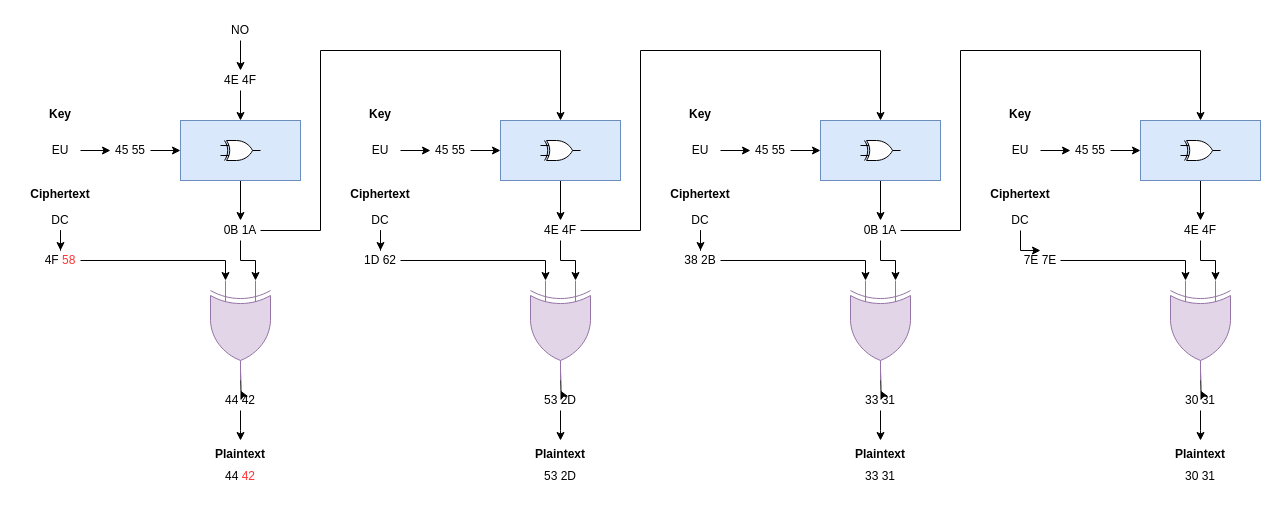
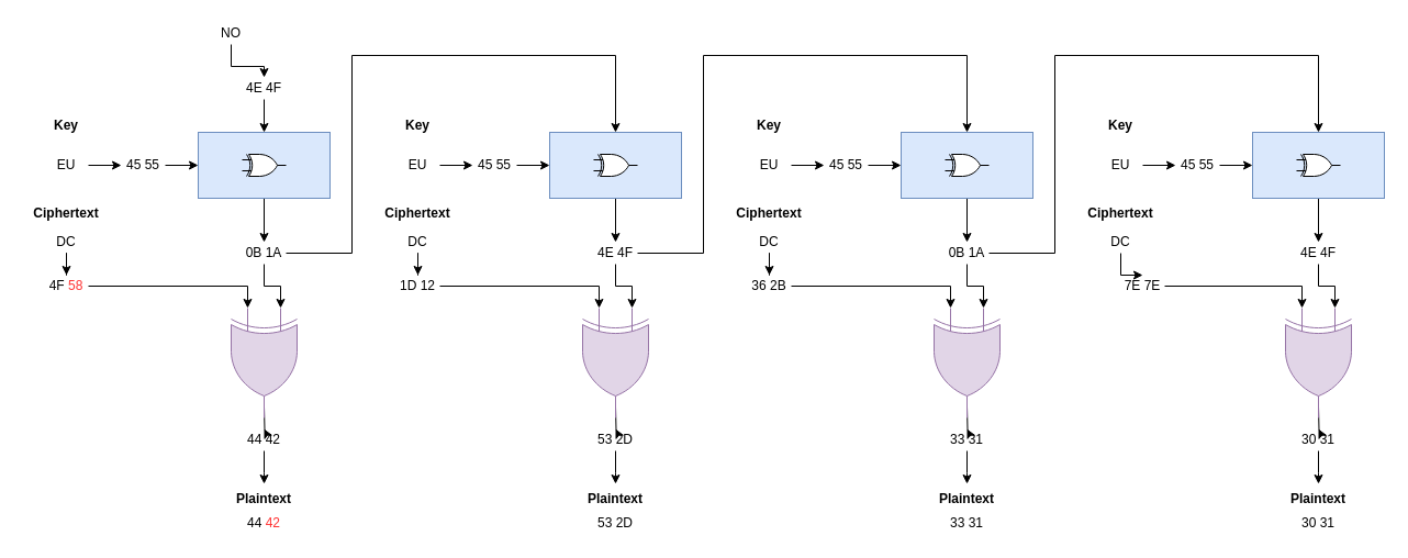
  <mxCell id="0" />
  <mxCell id="1" parent="0" />
  <mxCell id="2" style="edgeStyle=orthogonalEdgeStyle;rounded=0;orthogonalLoop=1;jettySize=auto;html=1;entryX=0.5;entryY=0;entryDx=0;entryDy=0;" edge="1" parent="1" source="3" target="7"><mxGeometry relative="1" as="geometry" /></mxCell>
  <mxCell id="3" value="DC" style="text;html=1;strokeColor=none;fillColor=none;align=center;verticalAlign=middle;whiteSpace=wrap;rounded=0;" vertex="1" parent="1"><mxGeometry x="25" y="210" width="70" height="20" as="geometry" /></mxCell>
  <mxCell id="4" style="edgeStyle=orthogonalEdgeStyle;rounded=0;orthogonalLoop=1;jettySize=auto;html=1;" edge="1" parent="1" target="14"><mxGeometry relative="1" as="geometry"><mxPoint x="240" y="370" as="sourcePoint" /></mxGeometry></mxCell>
  <mxCell id="5" value="" style="verticalLabelPosition=bottom;shadow=0;dashed=0;align=center;html=1;verticalAlign=top;shape=mxgraph.electrical.logic_gates.logic_gate;operation=xor;rotation=90;fillColor=#e1d5e7;strokeColor=#9673a6;" vertex="1" parent="1"><mxGeometry x="190" y="300" width="100" height="60" as="geometry" /></mxCell>
  <mxCell id="6" style="edgeStyle=orthogonalEdgeStyle;rounded=0;orthogonalLoop=1;jettySize=auto;html=1;entryX=0;entryY=0.75;entryDx=0;entryDy=0;entryPerimeter=0;" edge="1" parent="1" source="7" target="5"><mxGeometry relative="1" as="geometry" /></mxCell>
  <mxCell id="7" value="4F &lt;font color=&quot;#ff3333&quot;&gt;58&lt;/font&gt;" style="text;html=1;strokeColor=none;fillColor=none;align=center;verticalAlign=middle;whiteSpace=wrap;rounded=0;" vertex="1" parent="1"><mxGeometry x="40" y="250" width="40" height="20" as="geometry" /></mxCell>
  <mxCell id="8" value="Ciphertext" style="text;align=center;fontStyle=1;verticalAlign=middle;spacingLeft=3;spacingRight=3;strokeColor=none;rotatable=0;points=[[0,0.5],[1,0.5]];portConstraint=eastwest;" vertex="1" parent="1"><mxGeometry x="20" y="180" width="80" height="26" as="geometry" /></mxCell>
  <mxCell id="9" style="edgeStyle=orthogonalEdgeStyle;rounded=0;orthogonalLoop=1;jettySize=auto;html=1;" edge="1" parent="1" source="10" target="12"><mxGeometry relative="1" as="geometry" /></mxCell>
- <mxCell id="10" value="NO" style="text;html=1;strokeColor=none;fillColor=none;align=center;verticalAlign=middle;whiteSpace=wrap;rounded=0;" vertex="1" parent="1"><mxGeometry x="220" y="20" width="40" height="20" as="geometry" /></mxCell>
+ <mxCell id="10" value="NO" style="text;html=1;strokeColor=none;fillColor=none;align=center;verticalAlign=middle;whiteSpace=wrap;rounded=0;" vertex="1" parent="1"><mxGeometry x="190" y="20" width="40" height="20" as="geometry" /></mxCell>
  <mxCell id="11" style="edgeStyle=orthogonalEdgeStyle;rounded=0;orthogonalLoop=1;jettySize=auto;html=1;entryX=0.5;entryY=0;entryDx=0;entryDy=0;" edge="1" parent="1" source="12" target="17"><mxGeometry relative="1" as="geometry" /></mxCell>
  <mxCell id="12" value="4E 4F" style="text;html=1;strokeColor=none;fillColor=none;align=center;verticalAlign=middle;whiteSpace=wrap;rounded=0;" vertex="1" parent="1"><mxGeometry x="220" y="70" width="40" height="20" as="geometry" /></mxCell>
  <mxCell id="13" style="edgeStyle=orthogonalEdgeStyle;rounded=0;orthogonalLoop=1;jettySize=auto;html=1;" edge="1" parent="1" source="14"><mxGeometry relative="1" as="geometry"><mxPoint x="240" y="440" as="targetPoint" /></mxGeometry></mxCell>
  <mxCell id="14" value="44 42" style="text;html=1;strokeColor=none;fillColor=none;align=center;verticalAlign=middle;whiteSpace=wrap;rounded=0;" vertex="1" parent="1"><mxGeometry x="220" y="390" width="40" height="20" as="geometry" /></mxCell>
  <mxCell id="15" style="edgeStyle=orthogonalEdgeStyle;rounded=0;orthogonalLoop=1;jettySize=auto;html=1;entryX=0;entryY=0.75;entryDx=0;entryDy=0;entryPerimeter=0;" edge="1" parent="1" source="17" target="23"><mxGeometry relative="1" as="geometry"><Array as="points"><mxPoint x="200" y="155" /><mxPoint x="200" y="155" /></Array></mxGeometry></mxCell>
  <mxCell id="16" style="edgeStyle=orthogonalEdgeStyle;rounded=0;orthogonalLoop=1;jettySize=auto;html=1;" edge="1" parent="1" source="17" target="26"><mxGeometry relative="1" as="geometry" /></mxCell>
  <mxCell id="17" value="" style="rounded=0;whiteSpace=wrap;html=1;fillColor=#dae8fc;strokeColor=#6c8ebf;" vertex="1" parent="1"><mxGeometry x="180" y="120" width="120" height="60" as="geometry" /></mxCell>
  <mxCell id="18" value="Key" style="text;align=center;fontStyle=1;verticalAlign=middle;spacingLeft=3;spacingRight=3;strokeColor=none;rotatable=0;points=[[0,0.5],[1,0.5]];portConstraint=eastwest;" vertex="1" parent="1"><mxGeometry x="20" y="100" width="80" height="26" as="geometry" /></mxCell>
  <mxCell id="19" style="edgeStyle=orthogonalEdgeStyle;rounded=0;orthogonalLoop=1;jettySize=auto;html=1;" edge="1" parent="1" source="20" target="22"><mxGeometry relative="1" as="geometry" /></mxCell>
  <mxCell id="20" value="EU" style="text;html=1;strokeColor=none;fillColor=none;align=center;verticalAlign=middle;whiteSpace=wrap;rounded=0;" vertex="1" parent="1"><mxGeometry x="40" y="140" width="40" height="20" as="geometry" /></mxCell>
  <mxCell id="21" style="edgeStyle=orthogonalEdgeStyle;rounded=0;orthogonalLoop=1;jettySize=auto;html=1;entryX=0;entryY=0.5;entryDx=0;entryDy=0;" edge="1" parent="1" source="22" target="17"><mxGeometry relative="1" as="geometry" /></mxCell>
  <mxCell id="22" value="45 55" style="text;html=1;strokeColor=none;fillColor=none;align=center;verticalAlign=middle;whiteSpace=wrap;rounded=0;" vertex="1" parent="1"><mxGeometry x="110" y="140" width="40" height="20" as="geometry" /></mxCell>
  <mxCell id="23" value="" style="verticalLabelPosition=bottom;shadow=0;dashed=0;align=center;html=1;verticalAlign=top;shape=mxgraph.electrical.logic_gates.logic_gate;operation=xor;" vertex="1" parent="1"><mxGeometry x="220" y="140" width="40" height="20" as="geometry" /></mxCell>
  <mxCell id="24" style="edgeStyle=orthogonalEdgeStyle;rounded=0;orthogonalLoop=1;jettySize=auto;html=1;entryX=0;entryY=0.25;entryDx=0;entryDy=0;entryPerimeter=0;" edge="1" parent="1" source="26" target="5"><mxGeometry relative="1" as="geometry" /></mxCell>
  <mxCell id="25" style="edgeStyle=orthogonalEdgeStyle;rounded=0;orthogonalLoop=1;jettySize=auto;html=1;entryX=0.5;entryY=0;entryDx=0;entryDy=0;" edge="1" parent="1" source="26" target="41"><mxGeometry relative="1" as="geometry"><Array as="points"><mxPoint x="320" y="230" /><mxPoint x="320" y="50" /><mxPoint x="560" y="50" /></Array></mxGeometry></mxCell>
  <mxCell id="26" value="0B 1A" style="text;html=1;strokeColor=none;fillColor=none;align=center;verticalAlign=middle;whiteSpace=wrap;rounded=0;" vertex="1" parent="1"><mxGeometry x="220" y="220" width="40" height="20" as="geometry" /></mxCell>
  <mxCell id="27" value="Plaintext" style="text;align=center;fontStyle=1;verticalAlign=middle;spacingLeft=3;spacingRight=3;strokeColor=none;rotatable=0;points=[[0,0.5],[1,0.5]];portConstraint=eastwest;" vertex="1" parent="1"><mxGeometry x="200" y="440" width="80" height="26" as="geometry" /></mxCell>
  <mxCell id="28" value="44 &lt;font color=&quot;#ff3333&quot;&gt;42&lt;/font&gt;" style="text;html=1;strokeColor=none;fillColor=none;align=center;verticalAlign=middle;whiteSpace=wrap;rounded=0;" vertex="1" parent="1"><mxGeometry x="220" y="466" width="40" height="20" as="geometry" /></mxCell>
  <mxCell id="29" style="edgeStyle=orthogonalEdgeStyle;rounded=0;orthogonalLoop=1;jettySize=auto;html=1;entryX=0.5;entryY=0;entryDx=0;entryDy=0;" edge="1" parent="1" source="30" target="34"><mxGeometry relative="1" as="geometry" /></mxCell>
  <mxCell id="30" value="DC" style="text;html=1;strokeColor=none;fillColor=none;align=center;verticalAlign=middle;whiteSpace=wrap;rounded=0;" vertex="1" parent="1"><mxGeometry x="345" y="210" width="70" height="20" as="geometry" /></mxCell>
  <mxCell id="31" style="edgeStyle=orthogonalEdgeStyle;rounded=0;orthogonalLoop=1;jettySize=auto;html=1;" edge="1" parent="1" target="38"><mxGeometry relative="1" as="geometry"><mxPoint x="560" y="370" as="sourcePoint" /></mxGeometry></mxCell>
  <mxCell id="32" value="" style="verticalLabelPosition=bottom;shadow=0;dashed=0;align=center;html=1;verticalAlign=top;shape=mxgraph.electrical.logic_gates.logic_gate;operation=xor;rotation=90;fillColor=#e1d5e7;strokeColor=#9673a6;" vertex="1" parent="1"><mxGeometry x="510" y="300" width="100" height="60" as="geometry" /></mxCell>
  <mxCell id="33" style="edgeStyle=orthogonalEdgeStyle;rounded=0;orthogonalLoop=1;jettySize=auto;html=1;entryX=0;entryY=0.75;entryDx=0;entryDy=0;entryPerimeter=0;" edge="1" parent="1" source="34" target="32"><mxGeometry relative="1" as="geometry" /></mxCell>
- <mxCell id="34" value="1D 62" style="text;html=1;strokeColor=none;fillColor=none;align=center;verticalAlign=middle;whiteSpace=wrap;rounded=0;" vertex="1" parent="1"><mxGeometry x="360" y="250" width="40" height="20" as="geometry" /></mxCell>
+ <mxCell id="34" value="1D 12" style="text;html=1;strokeColor=none;fillColor=none;align=center;verticalAlign=middle;whiteSpace=wrap;rounded=0;" vertex="1" parent="1"><mxGeometry x="360" y="250" width="40" height="20" as="geometry" /></mxCell>
  <mxCell id="35" value="Ciphertext" style="text;align=center;fontStyle=1;verticalAlign=middle;spacingLeft=3;spacingRight=3;strokeColor=none;rotatable=0;points=[[0,0.5],[1,0.5]];portConstraint=eastwest;" vertex="1" parent="1"><mxGeometry x="340" y="180" width="80" height="26" as="geometry" /></mxCell>
  <mxCell id="36" style="edgeStyle=orthogonalEdgeStyle;rounded=0;orthogonalLoop=1;jettySize=auto;html=1;" edge="1" parent="1" source="38"><mxGeometry relative="1" as="geometry"><mxPoint x="560" y="440" as="targetPoint" /></mxGeometry></mxCell>
  <mxCell id="37" style="edgeStyle=orthogonalEdgeStyle;rounded=0;orthogonalLoop=1;jettySize=auto;html=1;entryX=0.5;entryY=0;entryDx=0;entryDy=0;exitX=1;exitY=0.5;exitDx=0;exitDy=0;" edge="1" parent="1" source="49" target="64"><mxGeometry relative="1" as="geometry"><Array as="points"><mxPoint x="640" y="230" /><mxPoint x="640" y="50" /><mxPoint x="880" y="50" /></Array></mxGeometry></mxCell>
  <mxCell id="38" value="53 2D" style="text;html=1;strokeColor=none;fillColor=none;align=center;verticalAlign=middle;whiteSpace=wrap;rounded=0;" vertex="1" parent="1"><mxGeometry x="540" y="390" width="40" height="20" as="geometry" /></mxCell>
  <mxCell id="39" style="edgeStyle=orthogonalEdgeStyle;rounded=0;orthogonalLoop=1;jettySize=auto;html=1;entryX=0;entryY=0.75;entryDx=0;entryDy=0;entryPerimeter=0;" edge="1" parent="1" source="41" target="47"><mxGeometry relative="1" as="geometry"><Array as="points"><mxPoint x="520" y="155" /><mxPoint x="520" y="155" /></Array></mxGeometry></mxCell>
  <mxCell id="40" style="edgeStyle=orthogonalEdgeStyle;rounded=0;orthogonalLoop=1;jettySize=auto;html=1;" edge="1" parent="1" source="41" target="49"><mxGeometry relative="1" as="geometry" /></mxCell>
  <mxCell id="41" value="" style="rounded=0;whiteSpace=wrap;html=1;fillColor=#dae8fc;strokeColor=#6c8ebf;" vertex="1" parent="1"><mxGeometry x="500" y="120" width="120" height="60" as="geometry" /></mxCell>
  <mxCell id="42" value="Key" style="text;align=center;fontStyle=1;verticalAlign=middle;spacingLeft=3;spacingRight=3;strokeColor=none;rotatable=0;points=[[0,0.5],[1,0.5]];portConstraint=eastwest;" vertex="1" parent="1"><mxGeometry x="340" y="100" width="80" height="26" as="geometry" /></mxCell>
  <mxCell id="43" style="edgeStyle=orthogonalEdgeStyle;rounded=0;orthogonalLoop=1;jettySize=auto;html=1;" edge="1" parent="1" source="44" target="46"><mxGeometry relative="1" as="geometry" /></mxCell>
  <mxCell id="44" value="EU" style="text;html=1;strokeColor=none;fillColor=none;align=center;verticalAlign=middle;whiteSpace=wrap;rounded=0;" vertex="1" parent="1"><mxGeometry x="360" y="140" width="40" height="20" as="geometry" /></mxCell>
  <mxCell id="45" style="edgeStyle=orthogonalEdgeStyle;rounded=0;orthogonalLoop=1;jettySize=auto;html=1;entryX=0;entryY=0.5;entryDx=0;entryDy=0;" edge="1" parent="1" source="46" target="41"><mxGeometry relative="1" as="geometry" /></mxCell>
  <mxCell id="46" value="45 55" style="text;html=1;strokeColor=none;fillColor=none;align=center;verticalAlign=middle;whiteSpace=wrap;rounded=0;" vertex="1" parent="1"><mxGeometry x="430" y="140" width="40" height="20" as="geometry" /></mxCell>
  <mxCell id="47" value="" style="verticalLabelPosition=bottom;shadow=0;dashed=0;align=center;html=1;verticalAlign=top;shape=mxgraph.electrical.logic_gates.logic_gate;operation=xor;" vertex="1" parent="1"><mxGeometry x="540" y="140" width="40" height="20" as="geometry" /></mxCell>
  <mxCell id="48" style="edgeStyle=orthogonalEdgeStyle;rounded=0;orthogonalLoop=1;jettySize=auto;html=1;entryX=0;entryY=0.25;entryDx=0;entryDy=0;entryPerimeter=0;" edge="1" parent="1" source="49" target="32"><mxGeometry relative="1" as="geometry" /></mxCell>
  <mxCell id="49" value="4E 4F" style="text;html=1;strokeColor=none;fillColor=none;align=center;verticalAlign=middle;whiteSpace=wrap;rounded=0;" vertex="1" parent="1"><mxGeometry x="540" y="220" width="40" height="20" as="geometry" /></mxCell>
  <mxCell id="50" value="Plaintext" style="text;align=center;fontStyle=1;verticalAlign=middle;spacingLeft=3;spacingRight=3;strokeColor=none;rotatable=0;points=[[0,0.5],[1,0.5]];portConstraint=eastwest;" vertex="1" parent="1"><mxGeometry x="520" y="440" width="80" height="26" as="geometry" /></mxCell>
  <mxCell id="51" value="53 2D" style="text;html=1;strokeColor=none;fillColor=none;align=center;verticalAlign=middle;whiteSpace=wrap;rounded=0;" vertex="1" parent="1"><mxGeometry x="540" y="466" width="40" height="20" as="geometry" /></mxCell>
  <mxCell id="52" style="edgeStyle=orthogonalEdgeStyle;rounded=0;orthogonalLoop=1;jettySize=auto;html=1;entryX=0.5;entryY=0;entryDx=0;entryDy=0;" edge="1" parent="1" source="53" target="57"><mxGeometry relative="1" as="geometry" /></mxCell>
  <mxCell id="53" value="DC" style="text;html=1;strokeColor=none;fillColor=none;align=center;verticalAlign=middle;whiteSpace=wrap;rounded=0;" vertex="1" parent="1"><mxGeometry x="665" y="210" width="70" height="20" as="geometry" /></mxCell>
  <mxCell id="54" style="edgeStyle=orthogonalEdgeStyle;rounded=0;orthogonalLoop=1;jettySize=auto;html=1;" edge="1" parent="1" target="61"><mxGeometry relative="1" as="geometry"><mxPoint x="880" y="370" as="sourcePoint" /></mxGeometry></mxCell>
  <mxCell id="55" value="" style="verticalLabelPosition=bottom;shadow=0;dashed=0;align=center;html=1;verticalAlign=top;shape=mxgraph.electrical.logic_gates.logic_gate;operation=xor;rotation=90;fillColor=#e1d5e7;strokeColor=#9673a6;" vertex="1" parent="1"><mxGeometry x="830" y="300" width="100" height="60" as="geometry" /></mxCell>
  <mxCell id="56" style="edgeStyle=orthogonalEdgeStyle;rounded=0;orthogonalLoop=1;jettySize=auto;html=1;entryX=0;entryY=0.75;entryDx=0;entryDy=0;entryPerimeter=0;" edge="1" parent="1" source="57" target="55"><mxGeometry relative="1" as="geometry" /></mxCell>
- <mxCell id="57" value="38 2B" style="text;html=1;strokeColor=none;fillColor=none;align=center;verticalAlign=middle;whiteSpace=wrap;rounded=0;" vertex="1" parent="1"><mxGeometry x="680" y="250" width="40" height="20" as="geometry" /></mxCell>
+ <mxCell id="57" value="36 2B" style="text;html=1;strokeColor=none;fillColor=none;align=center;verticalAlign=middle;whiteSpace=wrap;rounded=0;" vertex="1" parent="1"><mxGeometry x="680" y="250" width="40" height="20" as="geometry" /></mxCell>
  <mxCell id="58" value="Ciphertext" style="text;align=center;fontStyle=1;verticalAlign=middle;spacingLeft=3;spacingRight=3;strokeColor=none;rotatable=0;points=[[0,0.5],[1,0.5]];portConstraint=eastwest;" vertex="1" parent="1"><mxGeometry x="660" y="180" width="80" height="26" as="geometry" /></mxCell>
  <mxCell id="59" style="edgeStyle=orthogonalEdgeStyle;rounded=0;orthogonalLoop=1;jettySize=auto;html=1;" edge="1" parent="1" source="61"><mxGeometry relative="1" as="geometry"><mxPoint x="880" y="440" as="targetPoint" /></mxGeometry></mxCell>
  <mxCell id="60" style="edgeStyle=orthogonalEdgeStyle;rounded=0;orthogonalLoop=1;jettySize=auto;html=1;entryX=0.5;entryY=0;entryDx=0;entryDy=0;exitX=1;exitY=0.5;exitDx=0;exitDy=0;" edge="1" parent="1" source="72" target="86"><mxGeometry relative="1" as="geometry"><Array as="points"><mxPoint x="960" y="230" /><mxPoint x="960" y="50" /><mxPoint x="1200" y="50" /></Array></mxGeometry></mxCell>
  <mxCell id="61" value="33 31" style="text;html=1;strokeColor=none;fillColor=none;align=center;verticalAlign=middle;whiteSpace=wrap;rounded=0;" vertex="1" parent="1"><mxGeometry x="860" y="390" width="40" height="20" as="geometry" /></mxCell>
  <mxCell id="62" style="edgeStyle=orthogonalEdgeStyle;rounded=0;orthogonalLoop=1;jettySize=auto;html=1;entryX=0;entryY=0.75;entryDx=0;entryDy=0;entryPerimeter=0;" edge="1" parent="1" source="64" target="70"><mxGeometry relative="1" as="geometry"><Array as="points"><mxPoint x="840" y="155" /><mxPoint x="840" y="155" /></Array></mxGeometry></mxCell>
  <mxCell id="63" style="edgeStyle=orthogonalEdgeStyle;rounded=0;orthogonalLoop=1;jettySize=auto;html=1;" edge="1" parent="1" source="64" target="72"><mxGeometry relative="1" as="geometry" /></mxCell>
  <mxCell id="64" value="" style="rounded=0;whiteSpace=wrap;html=1;fillColor=#dae8fc;strokeColor=#6c8ebf;" vertex="1" parent="1"><mxGeometry x="820" y="120" width="120" height="60" as="geometry" /></mxCell>
  <mxCell id="65" value="Key" style="text;align=center;fontStyle=1;verticalAlign=middle;spacingLeft=3;spacingRight=3;strokeColor=none;rotatable=0;points=[[0,0.5],[1,0.5]];portConstraint=eastwest;" vertex="1" parent="1"><mxGeometry x="660" y="100" width="80" height="26" as="geometry" /></mxCell>
  <mxCell id="66" style="edgeStyle=orthogonalEdgeStyle;rounded=0;orthogonalLoop=1;jettySize=auto;html=1;" edge="1" parent="1" source="67" target="69"><mxGeometry relative="1" as="geometry" /></mxCell>
  <mxCell id="67" value="EU" style="text;html=1;strokeColor=none;fillColor=none;align=center;verticalAlign=middle;whiteSpace=wrap;rounded=0;" vertex="1" parent="1"><mxGeometry x="680" y="140" width="40" height="20" as="geometry" /></mxCell>
  <mxCell id="68" style="edgeStyle=orthogonalEdgeStyle;rounded=0;orthogonalLoop=1;jettySize=auto;html=1;entryX=0;entryY=0.5;entryDx=0;entryDy=0;" edge="1" parent="1" source="69" target="64"><mxGeometry relative="1" as="geometry" /></mxCell>
  <mxCell id="69" value="45 55" style="text;html=1;strokeColor=none;fillColor=none;align=center;verticalAlign=middle;whiteSpace=wrap;rounded=0;" vertex="1" parent="1"><mxGeometry x="750" y="140" width="40" height="20" as="geometry" /></mxCell>
  <mxCell id="70" value="" style="verticalLabelPosition=bottom;shadow=0;dashed=0;align=center;html=1;verticalAlign=top;shape=mxgraph.electrical.logic_gates.logic_gate;operation=xor;" vertex="1" parent="1"><mxGeometry x="860" y="140" width="40" height="20" as="geometry" /></mxCell>
  <mxCell id="71" style="edgeStyle=orthogonalEdgeStyle;rounded=0;orthogonalLoop=1;jettySize=auto;html=1;entryX=0;entryY=0.25;entryDx=0;entryDy=0;entryPerimeter=0;" edge="1" parent="1" source="72" target="55"><mxGeometry relative="1" as="geometry" /></mxCell>
  <mxCell id="72" value="0B 1A" style="text;html=1;strokeColor=none;fillColor=none;align=center;verticalAlign=middle;whiteSpace=wrap;rounded=0;" vertex="1" parent="1"><mxGeometry x="860" y="220" width="40" height="20" as="geometry" /></mxCell>
  <mxCell id="73" value="Plaintext" style="text;align=center;fontStyle=1;verticalAlign=middle;spacingLeft=3;spacingRight=3;strokeColor=none;rotatable=0;points=[[0,0.5],[1,0.5]];portConstraint=eastwest;" vertex="1" parent="1"><mxGeometry x="840" y="440" width="80" height="26" as="geometry" /></mxCell>
  <mxCell id="74" value="33 31" style="text;html=1;strokeColor=none;fillColor=none;align=center;verticalAlign=middle;whiteSpace=wrap;rounded=0;" vertex="1" parent="1"><mxGeometry x="860" y="466" width="40" height="20" as="geometry" /></mxCell>
  <mxCell id="75" style="edgeStyle=orthogonalEdgeStyle;rounded=0;orthogonalLoop=1;jettySize=auto;html=1;entryX=0.5;entryY=0;entryDx=0;entryDy=0;" edge="1" parent="1" source="76" target="80"><mxGeometry relative="1" as="geometry" /></mxCell>
  <mxCell id="76" value="DC" style="text;html=1;strokeColor=none;fillColor=none;align=center;verticalAlign=middle;whiteSpace=wrap;rounded=0;" vertex="1" parent="1"><mxGeometry x="985" y="210" width="70" height="20" as="geometry" /></mxCell>
  <mxCell id="77" style="edgeStyle=orthogonalEdgeStyle;rounded=0;orthogonalLoop=1;jettySize=auto;html=1;" edge="1" parent="1" target="83"><mxGeometry relative="1" as="geometry"><mxPoint x="1200" y="370" as="sourcePoint" /></mxGeometry></mxCell>
  <mxCell id="78" value="" style="verticalLabelPosition=bottom;shadow=0;dashed=0;align=center;html=1;verticalAlign=top;shape=mxgraph.electrical.logic_gates.logic_gate;operation=xor;rotation=90;fillColor=#e1d5e7;strokeColor=#9673a6;" vertex="1" parent="1"><mxGeometry x="1150" y="300" width="100" height="60" as="geometry" /></mxCell>
  <mxCell id="79" style="edgeStyle=orthogonalEdgeStyle;rounded=0;orthogonalLoop=1;jettySize=auto;html=1;entryX=0;entryY=0.75;entryDx=0;entryDy=0;entryPerimeter=0;" edge="1" parent="1" source="80" target="78"><mxGeometry relative="1" as="geometry" /></mxCell>
  <mxCell id="80" value="7E 7E" style="text;html=1;strokeColor=none;fillColor=none;align=center;verticalAlign=middle;whiteSpace=wrap;rounded=0;" vertex="1" parent="1"><mxGeometry x="1020" y="250" width="40" height="20" as="geometry" /></mxCell>
  <mxCell id="81" value="Ciphertext" style="text;align=center;fontStyle=1;verticalAlign=middle;spacingLeft=3;spacingRight=3;strokeColor=none;rotatable=0;points=[[0,0.5],[1,0.5]];portConstraint=eastwest;" vertex="1" parent="1"><mxGeometry x="980" y="180" width="80" height="26" as="geometry" /></mxCell>
  <mxCell id="82" style="edgeStyle=orthogonalEdgeStyle;rounded=0;orthogonalLoop=1;jettySize=auto;html=1;" edge="1" parent="1" source="83"><mxGeometry relative="1" as="geometry"><mxPoint x="1200" y="440" as="targetPoint" /></mxGeometry></mxCell>
  <mxCell id="83" value="30 31" style="text;html=1;strokeColor=none;fillColor=none;align=center;verticalAlign=middle;whiteSpace=wrap;rounded=0;" vertex="1" parent="1"><mxGeometry x="1180" y="390" width="40" height="20" as="geometry" /></mxCell>
  <mxCell id="84" style="edgeStyle=orthogonalEdgeStyle;rounded=0;orthogonalLoop=1;jettySize=auto;html=1;entryX=0;entryY=0.75;entryDx=0;entryDy=0;entryPerimeter=0;" edge="1" parent="1" source="86" target="92"><mxGeometry relative="1" as="geometry"><Array as="points"><mxPoint x="1160" y="155" /><mxPoint x="1160" y="155" /></Array></mxGeometry></mxCell>
  <mxCell id="85" style="edgeStyle=orthogonalEdgeStyle;rounded=0;orthogonalLoop=1;jettySize=auto;html=1;" edge="1" parent="1" source="86" target="94"><mxGeometry relative="1" as="geometry" /></mxCell>
  <mxCell id="86" value="" style="rounded=0;whiteSpace=wrap;html=1;fillColor=#dae8fc;strokeColor=#6c8ebf;" vertex="1" parent="1"><mxGeometry x="1140" y="120" width="120" height="60" as="geometry" /></mxCell>
  <mxCell id="87" value="Key" style="text;align=center;fontStyle=1;verticalAlign=middle;spacingLeft=3;spacingRight=3;strokeColor=none;rotatable=0;points=[[0,0.5],[1,0.5]];portConstraint=eastwest;" vertex="1" parent="1"><mxGeometry x="980" y="100" width="80" height="26" as="geometry" /></mxCell>
  <mxCell id="88" style="edgeStyle=orthogonalEdgeStyle;rounded=0;orthogonalLoop=1;jettySize=auto;html=1;" edge="1" parent="1" source="89" target="91"><mxGeometry relative="1" as="geometry" /></mxCell>
  <mxCell id="89" value="EU" style="text;html=1;strokeColor=none;fillColor=none;align=center;verticalAlign=middle;whiteSpace=wrap;rounded=0;" vertex="1" parent="1"><mxGeometry x="1000" y="140" width="40" height="20" as="geometry" /></mxCell>
  <mxCell id="90" style="edgeStyle=orthogonalEdgeStyle;rounded=0;orthogonalLoop=1;jettySize=auto;html=1;entryX=0;entryY=0.5;entryDx=0;entryDy=0;" edge="1" parent="1" source="91" target="86"><mxGeometry relative="1" as="geometry" /></mxCell>
  <mxCell id="91" value="45 55" style="text;html=1;strokeColor=none;fillColor=none;align=center;verticalAlign=middle;whiteSpace=wrap;rounded=0;" vertex="1" parent="1"><mxGeometry x="1070" y="140" width="40" height="20" as="geometry" /></mxCell>
  <mxCell id="92" value="" style="verticalLabelPosition=bottom;shadow=0;dashed=0;align=center;html=1;verticalAlign=top;shape=mxgraph.electrical.logic_gates.logic_gate;operation=xor;" vertex="1" parent="1"><mxGeometry x="1180" y="140" width="40" height="20" as="geometry" /></mxCell>
  <mxCell id="93" style="edgeStyle=orthogonalEdgeStyle;rounded=0;orthogonalLoop=1;jettySize=auto;html=1;entryX=0;entryY=0.25;entryDx=0;entryDy=0;entryPerimeter=0;" edge="1" parent="1" source="94" target="78"><mxGeometry relative="1" as="geometry" /></mxCell>
  <mxCell id="94" value="4E 4F" style="text;html=1;strokeColor=none;fillColor=none;align=center;verticalAlign=middle;whiteSpace=wrap;rounded=0;" vertex="1" parent="1"><mxGeometry x="1180" y="220" width="40" height="20" as="geometry" /></mxCell>
  <mxCell id="95" value="Plaintext" style="text;align=center;fontStyle=1;verticalAlign=middle;spacingLeft=3;spacingRight=3;strokeColor=none;rotatable=0;points=[[0,0.5],[1,0.5]];portConstraint=eastwest;" vertex="1" parent="1"><mxGeometry x="1160" y="440" width="80" height="26" as="geometry" /></mxCell>
  <mxCell id="96" value="30 31" style="text;html=1;strokeColor=none;fillColor=none;align=center;verticalAlign=middle;whiteSpace=wrap;rounded=0;" vertex="1" parent="1"><mxGeometry x="1180" y="466" width="40" height="20" as="geometry" /></mxCell>
